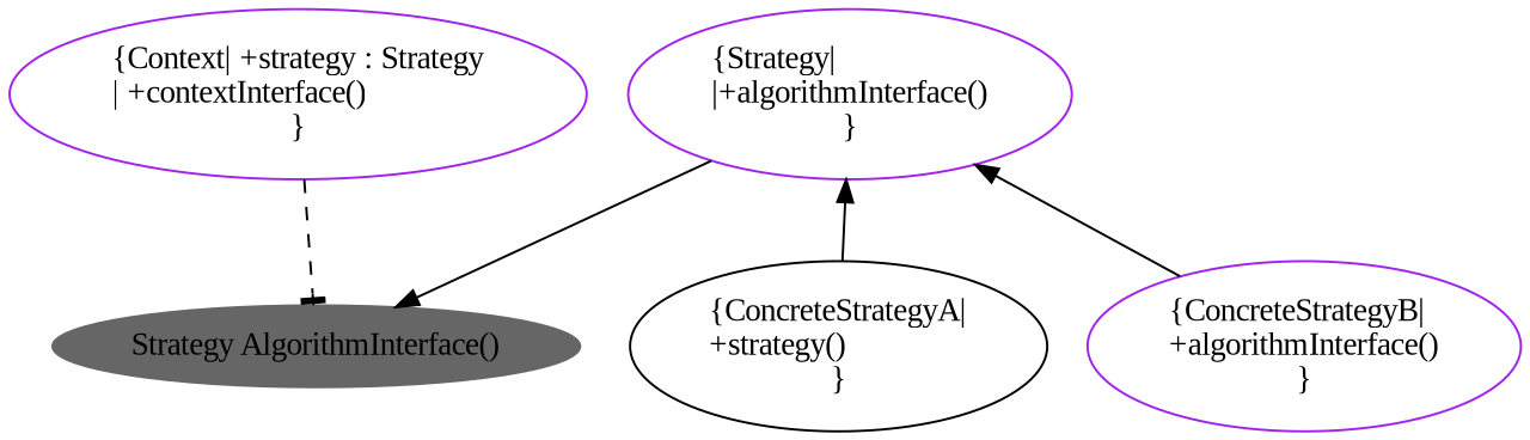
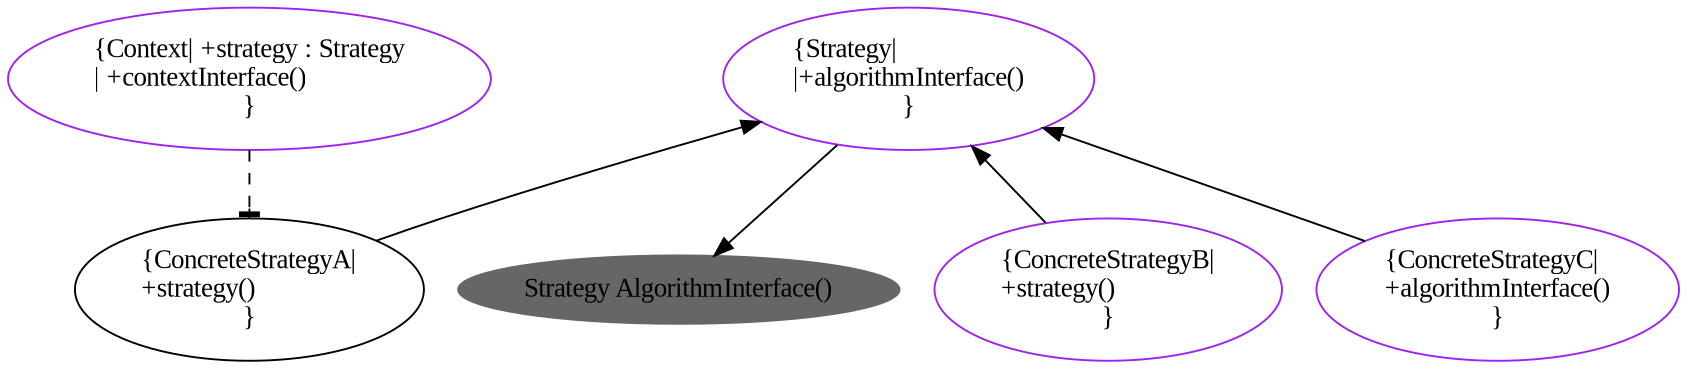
  digraph {
    fontname="Liberation Serif"
    node [color=purple eshape=record fontname="Liberation Serif"]
    edge [arrowhead=normal fontname="Liberation Serif" style=filled]
    n1 [label="{Context| +strategy : Strategy\l| +contextInterface()\l}"]
    n2 [label="{Strategy|\l|+algorithmInterface()\l}"]
    n3 [color=gray40 label="Strategy AlgorithmInterface()" style=filled]
    n4 [color=black label="{ConcreteStrategyA|\l+strategy()\l}"]
-   n5 [label="{ConcreteStrategyB|\l+algorithmInterface()\l}"]
+   n5 [label="{ConcreteStrategyB|\l+strategy()\l}"]
+   n6 [label="{ConcreteStrategyC|\l+algorithmInterface()\l}"]
    subgraph sub_1 {
      rank=same
      n1
      n2
    }
    subgraph sub_2 {
      rank=same
      n3
      n4
      n5
+     n6
    }
-   n1 -> n3 [arrowhead=tee style=dashed]
+   n1 -> n4 [arrowhead=tee style=dashed]
    n2 -> n3
    n4 -> n2
    n5 -> n2
+   n6 -> n2
  }
